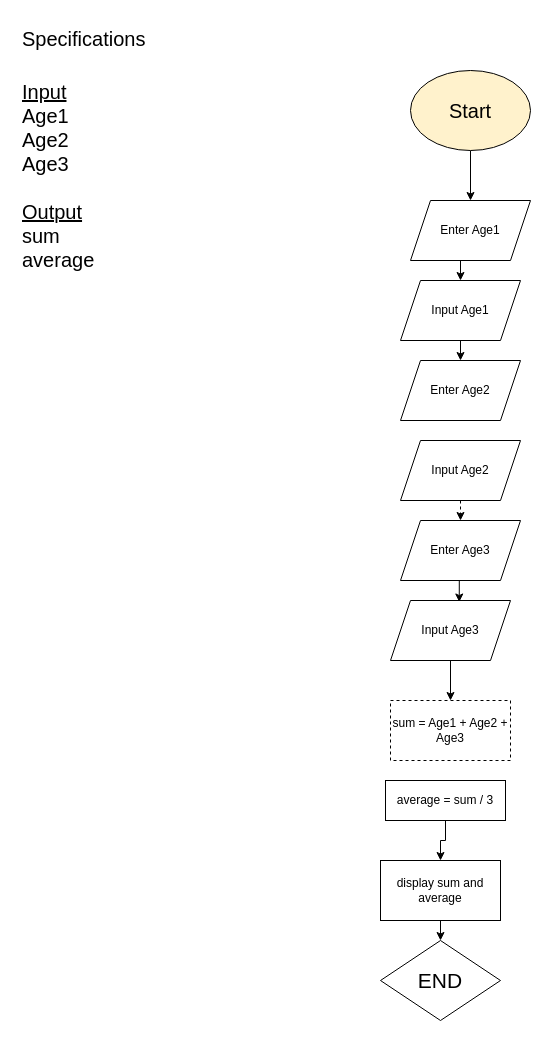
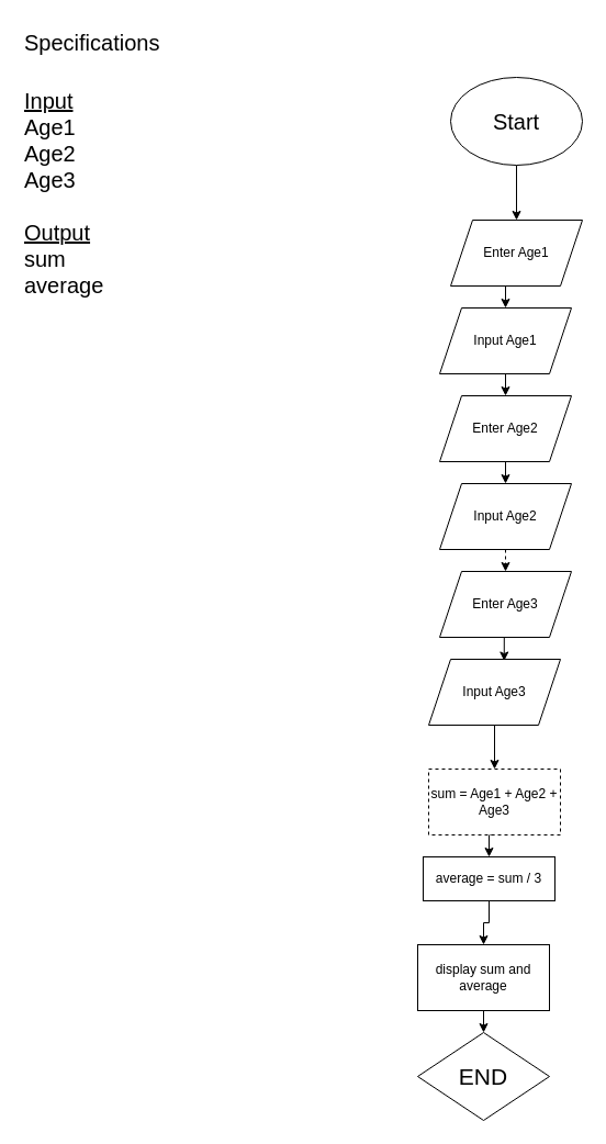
  <mxCell id="0" />
  <mxCell id="1" parent="0" />
  <mxCell id="2" value="&lt;div&gt;&lt;font style=&quot;font-size: 20px;&quot;&gt;Specifications&lt;/font&gt;&lt;/div&gt;&lt;br&gt;&lt;div&gt;&lt;br&gt;&lt;/div&gt;&lt;div style=&quot;font-size: 20px;&quot;&gt;&lt;u&gt;Input&lt;/u&gt;&lt;br&gt;Age1&lt;br&gt;Age2&lt;br&gt;Age3&lt;br&gt;&lt;br&gt;&lt;u&gt;Output&lt;/u&gt;&lt;br&gt;sum&lt;br&gt;average&lt;br&gt;&lt;br&gt;&lt;u&gt;&lt;br&gt;&lt;/u&gt;&lt;br&gt;&lt;/div&gt;" style="text;html=1;whiteSpace=wrap;overflow=hidden;rounded=0;" vertex="1" parent="1"><mxGeometry width="150" height="410" as="geometry" x="20" y="20" /></mxCell>
  <mxCell id="3" style="edgeStyle=orthogonalEdgeStyle;rounded=0;orthogonalLoop=1;jettySize=auto;html=1;exitX=0.5;exitY=1;exitDx=0;exitDy=0;entryX=0.5;entryY=0;entryDx=0;entryDy=0;" edge="1" parent="1" source="4" target="6"><mxGeometry relative="1" as="geometry" /></mxCell>
- <mxCell id="4" value="&lt;font style=&quot;font-size: 20px;&quot;&gt;Start&lt;/font&gt;" style="ellipse;whiteSpace=wrap;html=1;fillColor=#fff2cc;" vertex="1" parent="1"><mxGeometry x="410" y="70" width="120" height="80" as="geometry" /></mxCell>
+ <mxCell id="4" value="&lt;font style=&quot;font-size: 20px;&quot;&gt;Start&lt;/font&gt;" style="ellipse;whiteSpace=wrap;html=1;" vertex="1" parent="1"><mxGeometry x="410" y="70" width="120" height="80" as="geometry" /></mxCell>
  <mxCell id="5" style="edgeStyle=orthogonalEdgeStyle;rounded=0;orthogonalLoop=1;jettySize=auto;html=1;exitX=0.5;exitY=1;exitDx=0;exitDy=0;entryX=0.5;entryY=0;entryDx=0;entryDy=0;" edge="1" parent="1" source="6" target="8"><mxGeometry relative="1" as="geometry" /></mxCell>
  <mxCell id="6" value="Enter Age1" style="shape=parallelogram;perimeter=parallelogramPerimeter;whiteSpace=wrap;html=1;fixedSize=1;" vertex="1" parent="1"><mxGeometry x="410" y="200" width="120" height="60" as="geometry" /></mxCell>
  <mxCell id="7" style="edgeStyle=orthogonalEdgeStyle;rounded=0;orthogonalLoop=1;jettySize=auto;html=1;exitX=0.5;exitY=1;exitDx=0;exitDy=0;entryX=0.5;entryY=0;entryDx=0;entryDy=0;" edge="1" parent="1" source="8" target="10"><mxGeometry relative="1" as="geometry" /></mxCell>
  <mxCell id="8" value="Input Age1" style="shape=parallelogram;perimeter=parallelogramPerimeter;whiteSpace=wrap;html=1;fixedSize=1;" vertex="1" parent="1"><mxGeometry x="400" y="280" width="120" height="60" as="geometry" /></mxCell>
+ <mxCell id="9" style="edgeStyle=orthogonalEdgeStyle;rounded=0;orthogonalLoop=1;jettySize=auto;html=1;exitX=0.5;exitY=1;exitDx=0;exitDy=0;entryX=0.5;entryY=0;entryDx=0;entryDy=0;" edge="1" parent="1" source="10" target="12"><mxGeometry relative="1" as="geometry" /></mxCell>
  <mxCell id="10" value="Enter Age2" style="shape=parallelogram;perimeter=parallelogramPerimeter;whiteSpace=wrap;html=1;fixedSize=1;" vertex="1" parent="1"><mxGeometry x="400" y="360" width="120" height="60" as="geometry" /></mxCell>
  <mxCell id="11" style="edgeStyle=orthogonalEdgeStyle;rounded=0;orthogonalLoop=1;jettySize=auto;html=1;exitX=0.5;exitY=1;exitDx=0;exitDy=0;entryX=0.5;entryY=0;entryDx=0;entryDy=0;dashed=1;" edge="1" parent="1" source="12" target="13"><mxGeometry relative="1" as="geometry" /></mxCell>
  <mxCell id="12" value="Input Age2" style="shape=parallelogram;perimeter=parallelogramPerimeter;whiteSpace=wrap;html=1;fixedSize=1;" vertex="1" parent="1"><mxGeometry x="400" y="440" width="120" height="60" as="geometry" /></mxCell>
  <mxCell id="13" value="Enter Age3" style="shape=parallelogram;perimeter=parallelogramPerimeter;whiteSpace=wrap;html=1;fixedSize=1;" vertex="1" parent="1"><mxGeometry x="400" y="520" width="120" height="60" as="geometry" /></mxCell>
  <mxCell id="14" style="edgeStyle=orthogonalEdgeStyle;rounded=0;orthogonalLoop=1;jettySize=auto;html=1;exitX=0.5;exitY=1;exitDx=0;exitDy=0;entryX=0.5;entryY=0;entryDx=0;entryDy=0;" edge="1" parent="1" source="15" target="17"><mxGeometry relative="1" as="geometry" /></mxCell>
  <mxCell id="15" value="Input Age3" style="shape=parallelogram;perimeter=parallelogramPerimeter;whiteSpace=wrap;html=1;fixedSize=1;" vertex="1" parent="1"><mxGeometry x="390" y="600" width="120" height="60" as="geometry" /></mxCell>
+ <mxCell id="16" style="edgeStyle=orthogonalEdgeStyle;rounded=0;orthogonalLoop=1;jettySize=auto;html=1;exitX=0.5;exitY=1;exitDx=0;exitDy=0;entryX=0.5;entryY=0;entryDx=0;entryDy=0;" edge="1" parent="1" source="17" target="19"><mxGeometry relative="1" as="geometry" /></mxCell>
  <mxCell id="17" value="sum = Age1 + Age2 + Age3" style="rounded=0;whiteSpace=wrap;html=1;dashed=1;" vertex="1" parent="1"><mxGeometry x="390" y="700" width="120" height="60" as="geometry" /></mxCell>
  <mxCell id="18" style="edgeStyle=orthogonalEdgeStyle;rounded=0;orthogonalLoop=1;jettySize=auto;html=1;exitX=0.5;exitY=1;exitDx=0;exitDy=0;entryX=0.5;entryY=0;entryDx=0;entryDy=0;" edge="1" parent="1" source="19" target="21"><mxGeometry relative="1" as="geometry" /></mxCell>
  <mxCell id="19" value="average = sum / 3" style="rounded=0;whiteSpace=wrap;html=1;" vertex="1" parent="1"><mxGeometry x="385" y="780" width="120" height="40" as="geometry" /></mxCell>
  <mxCell id="20" style="edgeStyle=orthogonalEdgeStyle;rounded=0;orthogonalLoop=1;jettySize=auto;html=1;exitX=0.5;exitY=1;exitDx=0;exitDy=0;entryX=0.5;entryY=0;entryDx=0;entryDy=0;" edge="1" parent="1" source="21" target="23"><mxGeometry relative="1" as="geometry" /></mxCell>
  <mxCell id="21" value="display sum and average" style="rounded=0;whiteSpace=wrap;html=1;" vertex="1" parent="1"><mxGeometry x="380" y="860" width="120" height="60" as="geometry" /></mxCell>
  <mxCell id="22" style="edgeStyle=orthogonalEdgeStyle;rounded=0;orthogonalLoop=1;jettySize=auto;html=1;exitX=0.5;exitY=1;exitDx=0;exitDy=0;entryX=0.573;entryY=0.025;entryDx=0;entryDy=0;entryPerimeter=0;" edge="1" parent="1" source="13" target="15"><mxGeometry relative="1" as="geometry" /></mxCell>
  <mxCell id="23" value="&lt;font style=&quot;font-size: 21px;&quot;&gt;END&lt;/font&gt;" style="rhombus;whiteSpace=wrap;html=1;" vertex="1" parent="1"><mxGeometry x="380" y="940" width="120" height="80" as="geometry" /></mxCell>
